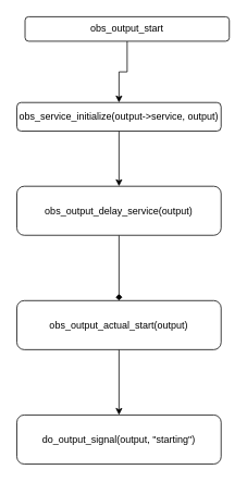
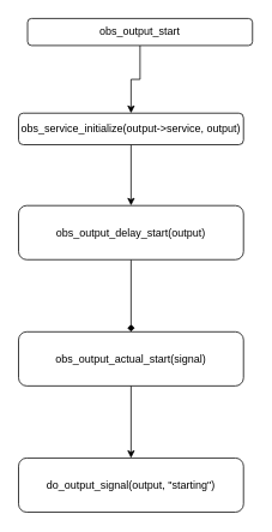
  <mxCell id="0" />
  <mxCell id="1" parent="0" />
  <mxCell id="2" value="" style="edgeStyle=orthogonalEdgeStyle;rounded=0;orthogonalLoop=1;jettySize=auto;html=1;" edge="1" parent="1" source="3" target="5"><mxGeometry relative="1" as="geometry" /></mxCell>
  <mxCell id="3" value="obs_output_start" style="rounded=1;whiteSpace=wrap;html=1;" vertex="1" parent="1"><mxGeometry x="30" y="20" width="250" height="30" as="geometry" /></mxCell>
  <mxCell id="4" value="" style="edgeStyle=orthogonalEdgeStyle;rounded=0;orthogonalLoop=1;jettySize=auto;html=1;" edge="1" parent="1" source="5" target="7"><mxGeometry relative="1" as="geometry" /></mxCell>
  <mxCell id="5" value="obs_service_initialize(output-&amp;gt;service, output)" style="whiteSpace=wrap;html=1;rounded=1;" vertex="1" parent="1"><mxGeometry x="20" y="125" width="250" height="35" as="geometry" /></mxCell>
  <mxCell id="6" value="" style="edgeStyle=orthogonalEdgeStyle;rounded=0;orthogonalLoop=1;jettySize=auto;html=1;endArrow=diamond;" edge="1" parent="1" source="7" target="9"><mxGeometry relative="1" as="geometry" /></mxCell>
- <mxCell id="7" value="obs_output_delay_service(output)" style="whiteSpace=wrap;html=1;rounded=1;" vertex="1" parent="1"><mxGeometry x="20" y="227.5" width="250" height="60" as="geometry" /></mxCell>
+ <mxCell id="7" value="obs_output_delay_start(output)" style="whiteSpace=wrap;html=1;rounded=1;" vertex="1" parent="1"><mxGeometry x="20" y="227.5" width="250" height="60" as="geometry" /></mxCell>
  <mxCell id="8" value="" style="edgeStyle=orthogonalEdgeStyle;rounded=0;orthogonalLoop=1;jettySize=auto;html=1;" edge="1" parent="1" source="9" target="10"><mxGeometry relative="1" as="geometry" /></mxCell>
- <mxCell id="9" value="obs_output_actual_start(output)" style="whiteSpace=wrap;html=1;rounded=1;" vertex="1" parent="1"><mxGeometry x="20" y="367.5" width="250" height="60" as="geometry" /></mxCell>
+ <mxCell id="9" value="obs_output_actual_start(signal)" style="whiteSpace=wrap;html=1;rounded=1;" vertex="1" parent="1"><mxGeometry x="20" y="367.5" width="250" height="60" as="geometry" /></mxCell>
  <mxCell id="10" value="do_output_signal(output, &quot;starting&quot;)" style="whiteSpace=wrap;html=1;rounded=1;" vertex="1" parent="1"><mxGeometry x="20" y="507.5" width="250" height="60" as="geometry" /></mxCell>
